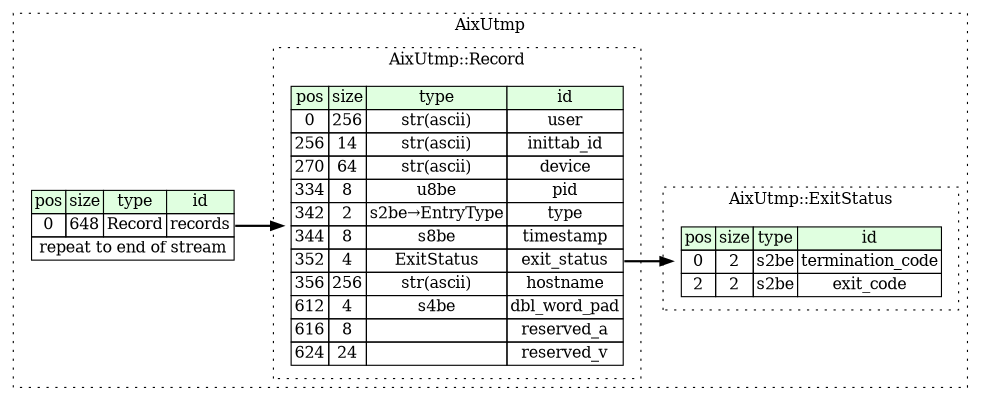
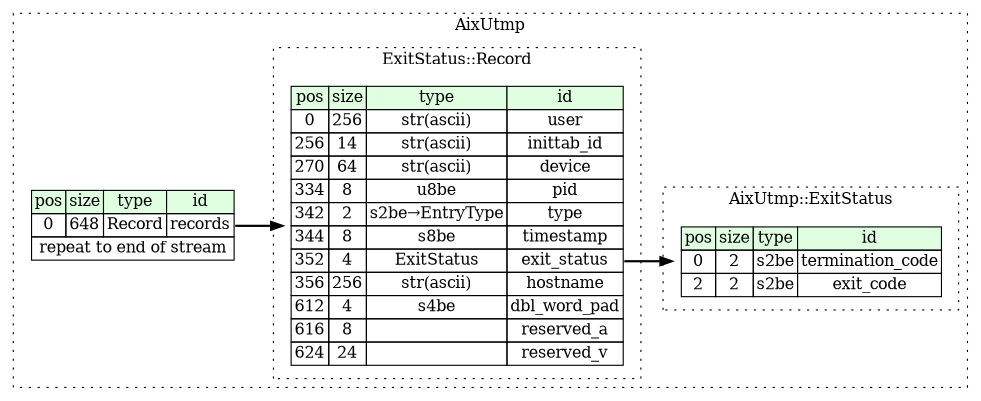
  digraph {
    rankdir=LR
    node [shape=plaintext]
    edge [style=bold]
    n1 [label=<<TABLE BORDER="0" CELLBORDER="1" CELLSPACING="0"> 				<TR><TD BGCOLOR="#E0FFE0">pos</TD><TD BGCOLOR="#E0FFE0">size</TD><TD BGCOLOR="#E0FFE0">type</TD><TD BGCOLOR="#E0FFE0">id</TD></TR> 				<TR><TD PORT="user_pos">0</TD><TD PORT="user_size">256</TD><TD>str(ascii)</TD><TD PORT="user_type">user</TD></TR> 				<TR><TD PORT="inittab_id_pos">256</TD><TD PORT="inittab_id_size">14</TD><TD>str(ascii)</TD><TD PORT="inittab_id_type">inittab_id</TD></TR> 				<TR><TD PORT="device_pos">270</TD><TD PORT="device_size">64</TD><TD>str(ascii)</TD><TD PORT="device_type">device</TD></TR> 				<TR><TD PORT="pid_pos">334</TD><TD PORT="pid_size">8</TD><TD>u8be</TD><TD PORT="pid_type">pid</TD></TR> 				<TR><TD PORT="type_pos">342</TD><TD PORT="type_size">2</TD><TD>s2be→EntryType</TD><TD PORT="type_type">type</TD></TR> 				<TR><TD PORT="timestamp_pos">344</TD><TD PORT="timestamp_size">8</TD><TD>s8be</TD><TD PORT="timestamp_type">timestamp</TD></TR> 				<TR><TD PORT="exit_status_pos">352</TD><TD PORT="exit_status_size">4</TD><TD>ExitStatus</TD><TD PORT="exit_status_type">exit_status</TD></TR> 				<TR><TD PORT="hostname_pos">356</TD><TD PORT="hostname_size">256</TD><TD>str(ascii)</TD><TD PORT="hostname_type">hostname</TD></TR> 				<TR><TD PORT="dbl_word_pad_pos">612</TD><TD PORT="dbl_word_pad_size">4</TD><TD>s4be</TD><TD PORT="dbl_word_pad_type">dbl_word_pad</TD></TR> 				<TR><TD PORT="reserved_a_pos">616</TD><TD PORT="reserved_a_size">8</TD><TD></TD><TD PORT="reserved_a_type">reserved_a</TD></TR> 				<TR><TD PORT="reserved_v_pos">624</TD><TD PORT="reserved_v_size">24</TD><TD></TD><TD PORT="reserved_v_type">reserved_v</TD></TR> 			</TABLE>>]
    n2 [label=<<TABLE BORDER="0" CELLBORDER="1" CELLSPACING="0"> 				<TR><TD BGCOLOR="#E0FFE0">pos</TD><TD BGCOLOR="#E0FFE0">size</TD><TD BGCOLOR="#E0FFE0">type</TD><TD BGCOLOR="#E0FFE0">id</TD></TR> 				<TR><TD PORT="termination_code_pos">0</TD><TD PORT="termination_code_size">2</TD><TD>s2be</TD><TD PORT="termination_code_type">termination_code</TD></TR> 				<TR><TD PORT="exit_code_pos">2</TD><TD PORT="exit_code_size">2</TD><TD>s2be</TD><TD PORT="exit_code_type">exit_code</TD></TR> 			</TABLE>>]
    n3 [label=<<TABLE BORDER="0" CELLBORDER="1" CELLSPACING="0"> 			<TR><TD BGCOLOR="#E0FFE0">pos</TD><TD BGCOLOR="#E0FFE0">size</TD><TD BGCOLOR="#E0FFE0">type</TD><TD BGCOLOR="#E0FFE0">id</TD></TR> 			<TR><TD PORT="records_pos">0</TD><TD PORT="records_size">648</TD><TD>Record</TD><TD PORT="records_type">records</TD></TR> 			<TR><TD COLSPAN="4" PORT="records__repeat">repeat to end of stream</TD></TR> 		</TABLE>>]
    subgraph cluster_1 {
      label=AixUtmp
      style=dotted
      n3
      subgraph cluster_2 {
-       label="AixUtmp::Record"
+       label="ExitStatus::Record"
        style=dotted
        n1
      }
      subgraph cluster_3 {
        label="AixUtmp::ExitStatus"
        style=dotted
        n2
      }
    }
    n1 -> n2 [tailport=exit_status_type]
    n3 -> n1 [tailport=records_type]
  }
